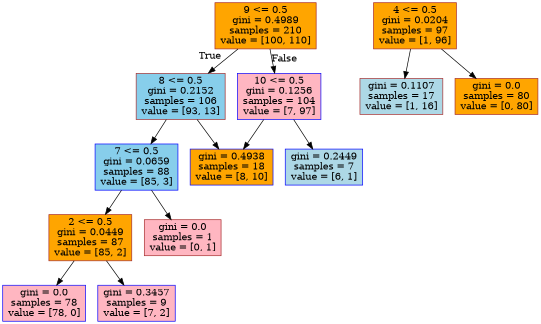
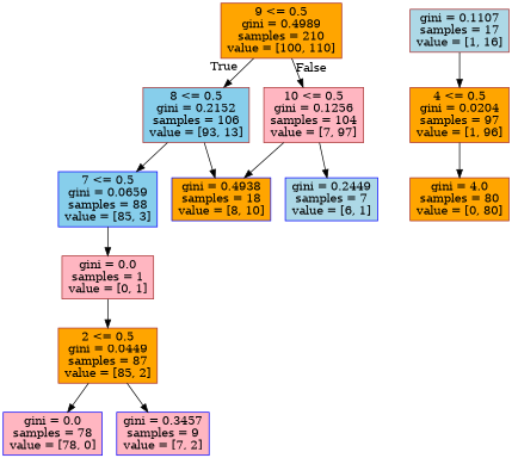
  digraph {
    node [color=brown fillcolor=orange shape=box style=filled]
    n1 [label="9 <= 0.5\ngini = 0.4989\nsamples = 210\nvalue = [100, 110]"]
    n2 [fillcolor=skyblue label="8 <= 0.5\ngini = 0.2152\nsamples = 106\nvalue = [93, 13]"]
-   n3 [color=blue fillcolor=lightpink label="10 <= 0.5\ngini = 0.1256\nsamples = 104\nvalue = [7, 97]"]
+   n3 [fillcolor=lightpink label="10 <= 0.5\ngini = 0.1256\nsamples = 104\nvalue = [7, 97]"]
    n4 [color=blue fillcolor=skyblue label="7 <= 0.5\ngini = 0.0659\nsamples = 88\nvalue = [85, 3]"]
    n5 [color=blue label="gini = 0.4938\nsamples = 18\nvalue = [8, 10]"]
    n6 [color=blue fillcolor=lightblue label="gini = 0.2449\nsamples = 7\nvalue = [6, 1]"]
    n7 [label="2 <= 0.5\ngini = 0.0449\nsamples = 87\nvalue = [85, 2]"]
    n8 [fillcolor=lightpink label="gini = 0.0\nsamples = 1\nvalue = [0, 1]"]
    n9 [color=blue fillcolor=lightpink label="gini = 0.0\nsamples = 78\nvalue = [78, 0]"]
    n10 [color=blue fillcolor=lightpink label="gini = 0.3457\nsamples = 9\nvalue = [7, 2]"]
    n11 [label="4 <= 0.5\ngini = 0.0204\nsamples = 97\nvalue = [1, 96]"]
    n12 [fillcolor=lightblue label="gini = 0.1107\nsamples = 17\nvalue = [1, 16]"]
-   n13 [label="gini = 0.0\nsamples = 80\nvalue = [0, 80]"]
+   n13 [label="gini = 4.0\nsamples = 80\nvalue = [0, 80]"]
    n1 -> n2 [headlabel=True labelangle=45 labeldistance=2.5]
    n1 -> n3 [headlabel=False labelangle=-45 labeldistance=2.5]
    n2 -> n4
    n2 -> n5
    n3 -> n5
    n3 -> n6
-   n4 -> n7
+   n8 -> n7
    n4 -> n8
    n7 -> n9
    n7 -> n10
-   n11 -> n12
+   n12 -> n11
    n11 -> n13
  }
